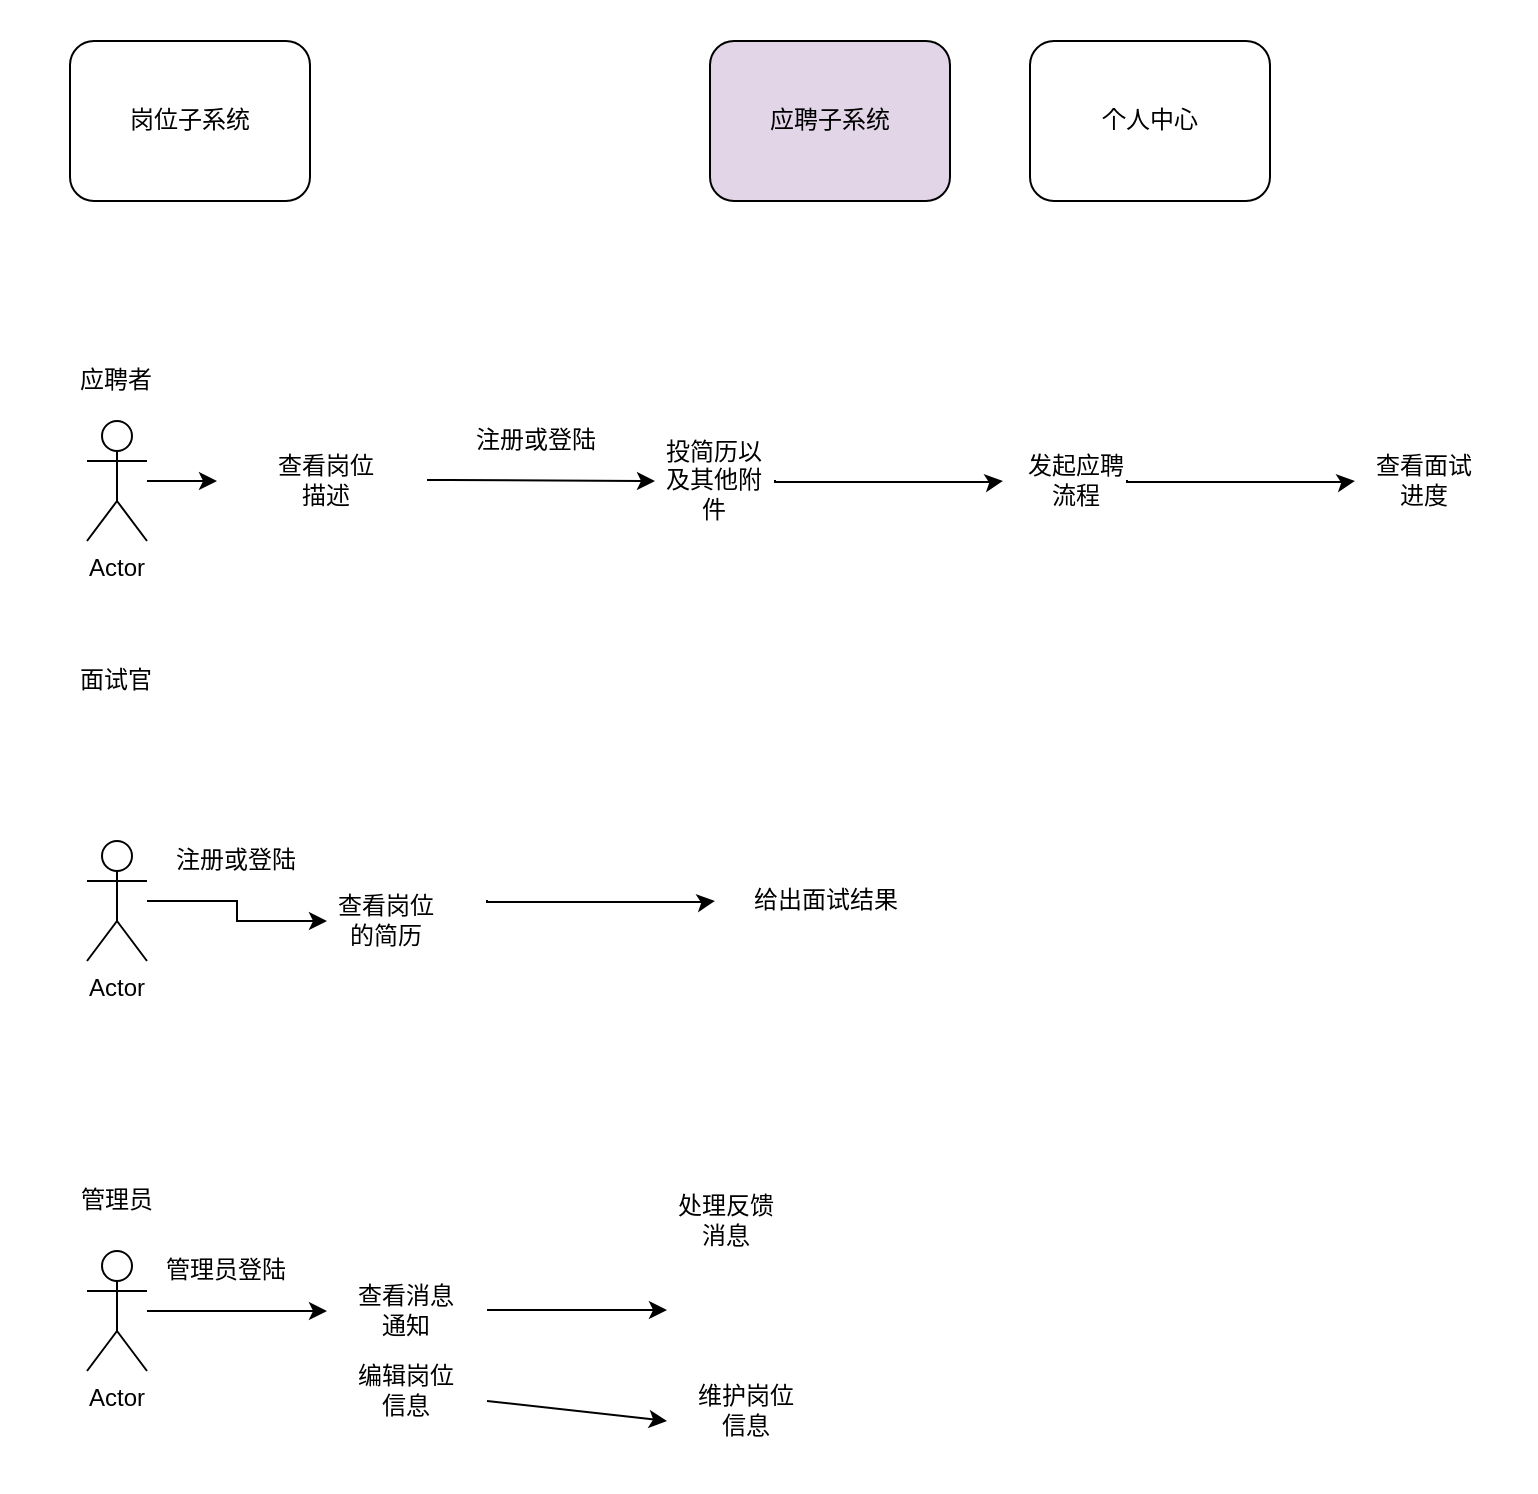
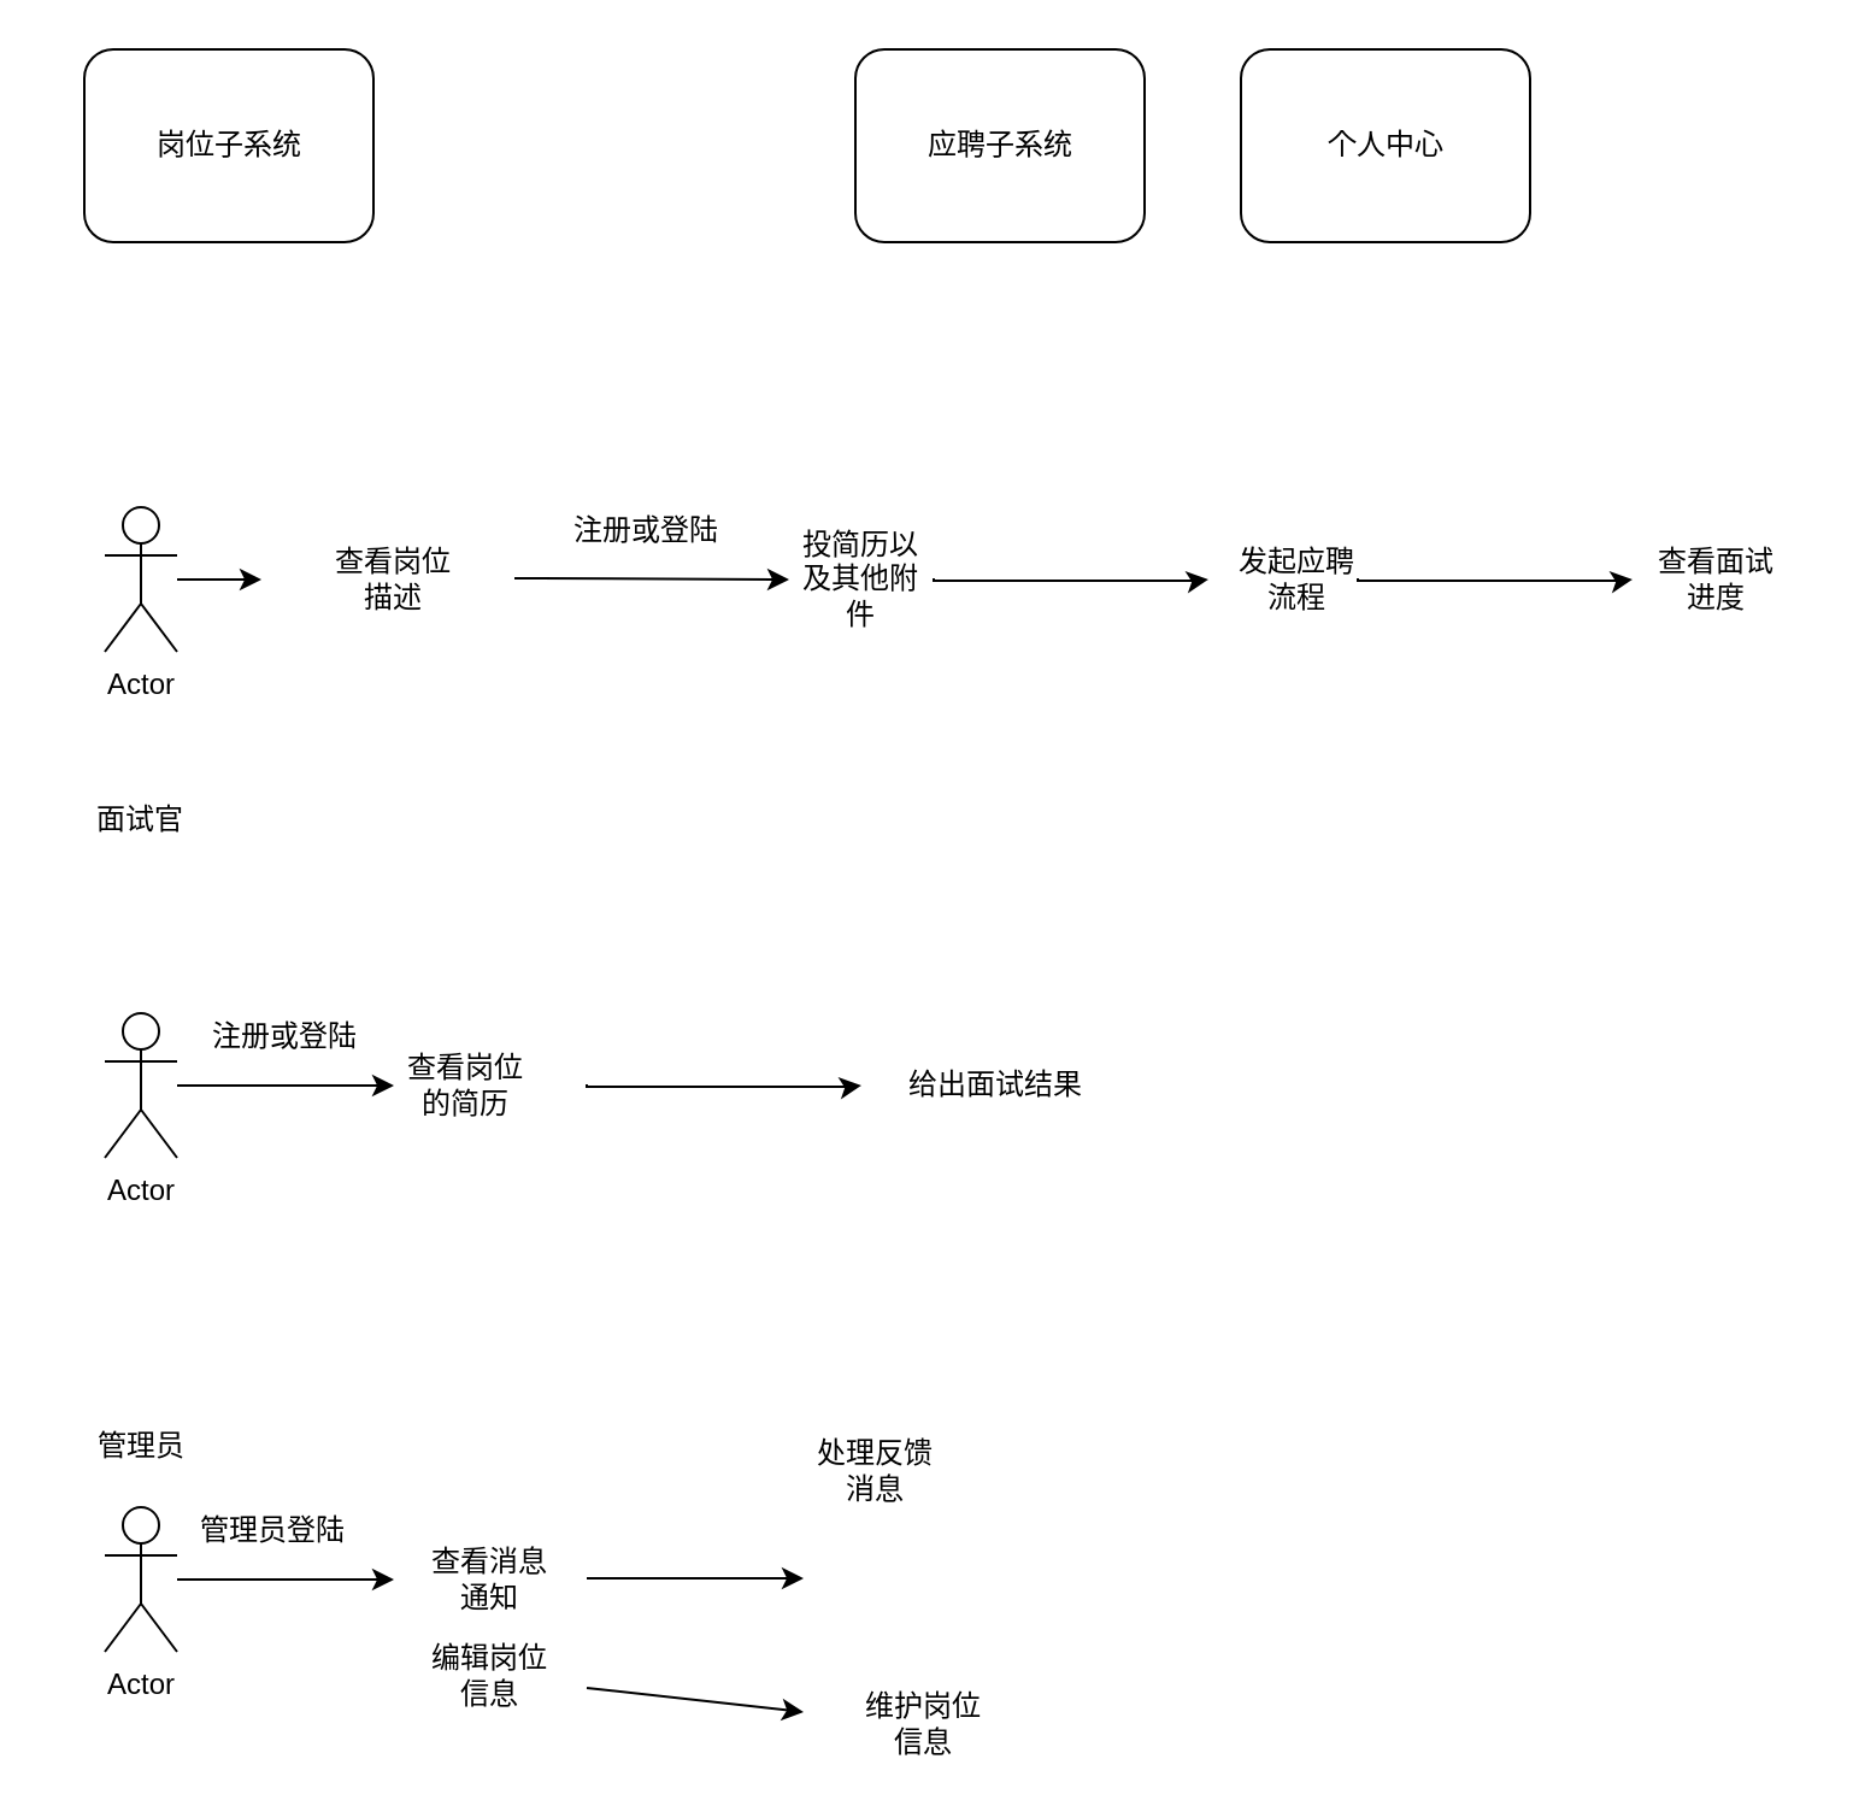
  <mxCell id="0" />
  <mxCell id="1" parent="0" />
  <mxCell id="2" value="岗位子系统" style="rounded=1;whiteSpace=wrap;html=1;" parent="1" vertex="1"><mxGeometry x="34.5" y="20" width="120" height="80" as="geometry" /></mxCell>
  <mxCell id="3" value="个人中心" style="rounded=1;whiteSpace=wrap;html=1;" parent="1" vertex="1"><mxGeometry x="514.5" y="20" width="120" height="80" as="geometry" /></mxCell>
- <mxCell id="4" value="应聘子系统" style="rounded=1;whiteSpace=wrap;html=1;fillColor=#e1d5e7;" parent="1" vertex="1"><mxGeometry x="354.5" y="20" width="120" height="80" as="geometry" /></mxCell>
+ <mxCell id="4" value="应聘子系统" style="rounded=1;whiteSpace=wrap;html=1;" parent="1" vertex="1"><mxGeometry x="354.5" y="20" width="120" height="80" as="geometry" /></mxCell>
  <mxCell id="5" value="" style="edgeStyle=orthogonalEdgeStyle;rounded=0;orthogonalLoop=1;jettySize=auto;html=1;" parent="1" source="6" edge="1"><mxGeometry relative="1" as="geometry"><mxPoint x="108" y="240" as="targetPoint" /></mxGeometry></mxCell>
  <mxCell id="6" value="Actor" style="shape=umlActor;verticalLabelPosition=bottom;verticalAlign=top;html=1;outlineConnect=0;" parent="1" vertex="1"><mxGeometry x="43" y="210" width="30" height="60" as="geometry" /></mxCell>
  <mxCell id="7" value="" style="edgeStyle=orthogonalEdgeStyle;rounded=0;orthogonalLoop=1;jettySize=auto;html=1;entryX=0;entryY=0.5;entryDx=0;entryDy=0;" parent="1" source="8" target="20" edge="1"><mxGeometry relative="1" as="geometry"><mxPoint x="108" y="450" as="targetPoint" /></mxGeometry></mxCell>
  <mxCell id="8" value="Actor" style="shape=umlActor;verticalLabelPosition=bottom;verticalAlign=top;html=1;outlineConnect=0;" parent="1" vertex="1"><mxGeometry x="43" y="420" width="30" height="60" as="geometry" /></mxCell>
- <mxCell id="9" value="应聘者" style="text;html=1;strokeColor=none;fillColor=none;align=center;verticalAlign=middle;whiteSpace=wrap;rounded=0;" parent="1" vertex="1"><mxGeometry x="38" y="180" width="40" height="20" as="geometry" /></mxCell>
  <mxCell id="10" value="面试官" style="text;html=1;strokeColor=none;fillColor=none;align=center;verticalAlign=middle;whiteSpace=wrap;rounded=0;" parent="1" vertex="1"><mxGeometry x="38" y="330" width="40" height="20" as="geometry" /></mxCell>
  <mxCell id="11" value="" style="edgeStyle=orthogonalEdgeStyle;rounded=0;orthogonalLoop=1;jettySize=auto;html=1;" parent="1" source="12" edge="1"><mxGeometry relative="1" as="geometry"><mxPoint x="163" y="655" as="targetPoint" /></mxGeometry></mxCell>
  <mxCell id="12" value="Actor" style="shape=umlActor;verticalLabelPosition=bottom;verticalAlign=top;html=1;outlineConnect=0;" parent="1" vertex="1"><mxGeometry x="43" y="625" width="30" height="60" as="geometry" /></mxCell>
  <mxCell id="13" value="管理员" style="text;html=1;strokeColor=none;fillColor=none;align=center;verticalAlign=middle;whiteSpace=wrap;rounded=0;" parent="1" vertex="1"><mxGeometry x="20.5" y="590" width="75" height="20" as="geometry" /></mxCell>
  <mxCell id="14" value="查看岗位描述" style="text;html=1;strokeColor=none;fillColor=none;align=center;verticalAlign=middle;whiteSpace=wrap;rounded=0;" parent="1" vertex="1"><mxGeometry x="133" y="230" width="60" height="20" as="geometry" /></mxCell>
  <mxCell id="15" value="" style="edgeStyle=orthogonalEdgeStyle;rounded=0;orthogonalLoop=1;jettySize=auto;html=1;entryX=0;entryY=0.5;entryDx=0;entryDy=0;" parent="1" target="16" edge="1"><mxGeometry relative="1" as="geometry"><mxPoint x="213" y="239.5" as="sourcePoint" /><mxPoint x="248" y="239.5" as="targetPoint" /><Array as="points"><mxPoint x="223" y="240" /><mxPoint x="223" y="240" /></Array></mxGeometry></mxCell>
  <mxCell id="16" value="投简历以及其他附件" style="text;html=1;strokeColor=none;fillColor=none;align=center;verticalAlign=middle;whiteSpace=wrap;rounded=0;" parent="1" vertex="1"><mxGeometry x="327" y="230" width="60" height="20" as="geometry" /></mxCell>
  <mxCell id="17" value="注册或登陆" style="text;html=1;strokeColor=none;fillColor=none;align=center;verticalAlign=middle;whiteSpace=wrap;rounded=0;" parent="1" vertex="1"><mxGeometry x="233" y="210" width="70" height="20" as="geometry" /></mxCell>
  <mxCell id="18" value="" style="edgeStyle=orthogonalEdgeStyle;rounded=0;orthogonalLoop=1;jettySize=auto;html=1;entryX=0;entryY=0.5;entryDx=0;entryDy=0;" parent="1" edge="1"><mxGeometry relative="1" as="geometry"><mxPoint x="387" y="239.5" as="sourcePoint" /><mxPoint x="501" y="240" as="targetPoint" /><Array as="points"><mxPoint x="497" y="240.5" /><mxPoint x="497" y="240.5" /></Array></mxGeometry></mxCell>
  <mxCell id="19" value="发起应聘&lt;br&gt;流程" style="text;html=1;strokeColor=none;fillColor=none;align=center;verticalAlign=middle;whiteSpace=wrap;rounded=0;" parent="1" vertex="1"><mxGeometry x="503" y="230" width="70" height="20" as="geometry" /></mxCell>
- <mxCell id="20" value="查看岗位的简历" style="text;html=1;strokeColor=none;fillColor=none;align=center;verticalAlign=middle;whiteSpace=wrap;rounded=0;" parent="1" vertex="1"><mxGeometry x="163" y="450" width="60" height="20" as="geometry" /></mxCell>
+ <mxCell id="20" value="查看岗位的简历" style="text;html=1;strokeColor=none;fillColor=none;align=center;verticalAlign=middle;whiteSpace=wrap;rounded=0;" parent="1" vertex="1"><mxGeometry x="163" y="440" width="60" height="20" as="geometry" /></mxCell>
  <mxCell id="21" value="注册或登陆" style="text;html=1;strokeColor=none;fillColor=none;align=center;verticalAlign=middle;whiteSpace=wrap;rounded=0;" parent="1" vertex="1"><mxGeometry x="83" y="420" width="70" height="20" as="geometry" /></mxCell>
  <mxCell id="22" value="" style="edgeStyle=orthogonalEdgeStyle;rounded=0;orthogonalLoop=1;jettySize=auto;html=1;entryX=0;entryY=0.5;entryDx=0;entryDy=0;" parent="1" edge="1"><mxGeometry relative="1" as="geometry"><mxPoint x="243" y="449.5" as="sourcePoint" /><mxPoint x="357" y="450" as="targetPoint" /><Array as="points"><mxPoint x="353" y="450.5" /><mxPoint x="353" y="450.5" /></Array></mxGeometry></mxCell>
  <mxCell id="23" value="给出面试结果" style="text;html=1;strokeColor=none;fillColor=none;align=center;verticalAlign=middle;whiteSpace=wrap;rounded=0;" parent="1" vertex="1"><mxGeometry x="363" y="440" width="100" height="20" as="geometry" /></mxCell>
  <mxCell id="24" value="管理员登陆" style="text;html=1;strokeColor=none;fillColor=none;align=center;verticalAlign=middle;whiteSpace=wrap;rounded=0;" parent="1" vertex="1"><mxGeometry x="78" y="625" width="70" height="20" as="geometry" /></mxCell>
  <mxCell id="25" value="查看消息通知" style="text;html=1;strokeColor=none;fillColor=none;align=center;verticalAlign=middle;whiteSpace=wrap;rounded=0;" parent="1" vertex="1"><mxGeometry x="173" y="645" width="60" height="20" as="geometry" /></mxCell>
  <mxCell id="26" value="" style="edgeStyle=orthogonalEdgeStyle;rounded=0;orthogonalLoop=1;jettySize=auto;html=1;" parent="1" edge="1"><mxGeometry relative="1" as="geometry"><mxPoint x="243" y="654.5" as="sourcePoint" /><mxPoint x="333" y="654.5" as="targetPoint" /></mxGeometry></mxCell>
  <mxCell id="27" value="处理反馈消息" style="text;html=1;strokeColor=none;fillColor=none;align=center;verticalAlign=middle;whiteSpace=wrap;rounded=0;" parent="1" vertex="1"><mxGeometry x="333" y="600" width="60" height="20" as="geometry" /></mxCell>
  <mxCell id="28" value="" style="endArrow=classic;html=1;" parent="1" edge="1"><mxGeometry width="50" height="50" relative="1" as="geometry"><mxPoint x="243" y="700" as="sourcePoint" /><mxPoint x="333" y="710" as="targetPoint" /></mxGeometry></mxCell>
  <mxCell id="29" value="编辑岗位信息" style="text;html=1;strokeColor=none;fillColor=none;align=center;verticalAlign=middle;whiteSpace=wrap;rounded=0;" parent="1" vertex="1"><mxGeometry x="173" y="685" width="60" height="20" as="geometry" /></mxCell>
  <mxCell id="30" value="查看面试&lt;br&gt;进度" style="text;html=1;strokeColor=none;fillColor=none;align=center;verticalAlign=middle;whiteSpace=wrap;rounded=0;" parent="1" vertex="1"><mxGeometry x="677" y="230" width="70" height="20" as="geometry" /></mxCell>
  <mxCell id="31" value="" style="edgeStyle=orthogonalEdgeStyle;rounded=0;orthogonalLoop=1;jettySize=auto;html=1;entryX=0;entryY=0.5;entryDx=0;entryDy=0;" parent="1" edge="1"><mxGeometry relative="1" as="geometry"><mxPoint x="563" y="239.5" as="sourcePoint" /><mxPoint x="677" y="240" as="targetPoint" /><Array as="points"><mxPoint x="673" y="240.5" /><mxPoint x="673" y="240.5" /></Array></mxGeometry></mxCell>
- <mxCell id="32" value="维护岗位信息" style="text;html=1;strokeColor=none;fillColor=none;align=center;verticalAlign=middle;whiteSpace=wrap;rounded=0;" parent="1" vertex="1"><mxGeometry x="343" y="695" width="60" height="20" as="geometry" /></mxCell>
+ <mxCell id="32" value="维护岗位信息" style="text;html=1;strokeColor=none;fillColor=none;align=center;verticalAlign=middle;whiteSpace=wrap;rounded=0;" parent="1" vertex="1"><mxGeometry x="353" y="705" width="60" height="20" as="geometry" /></mxCell>
